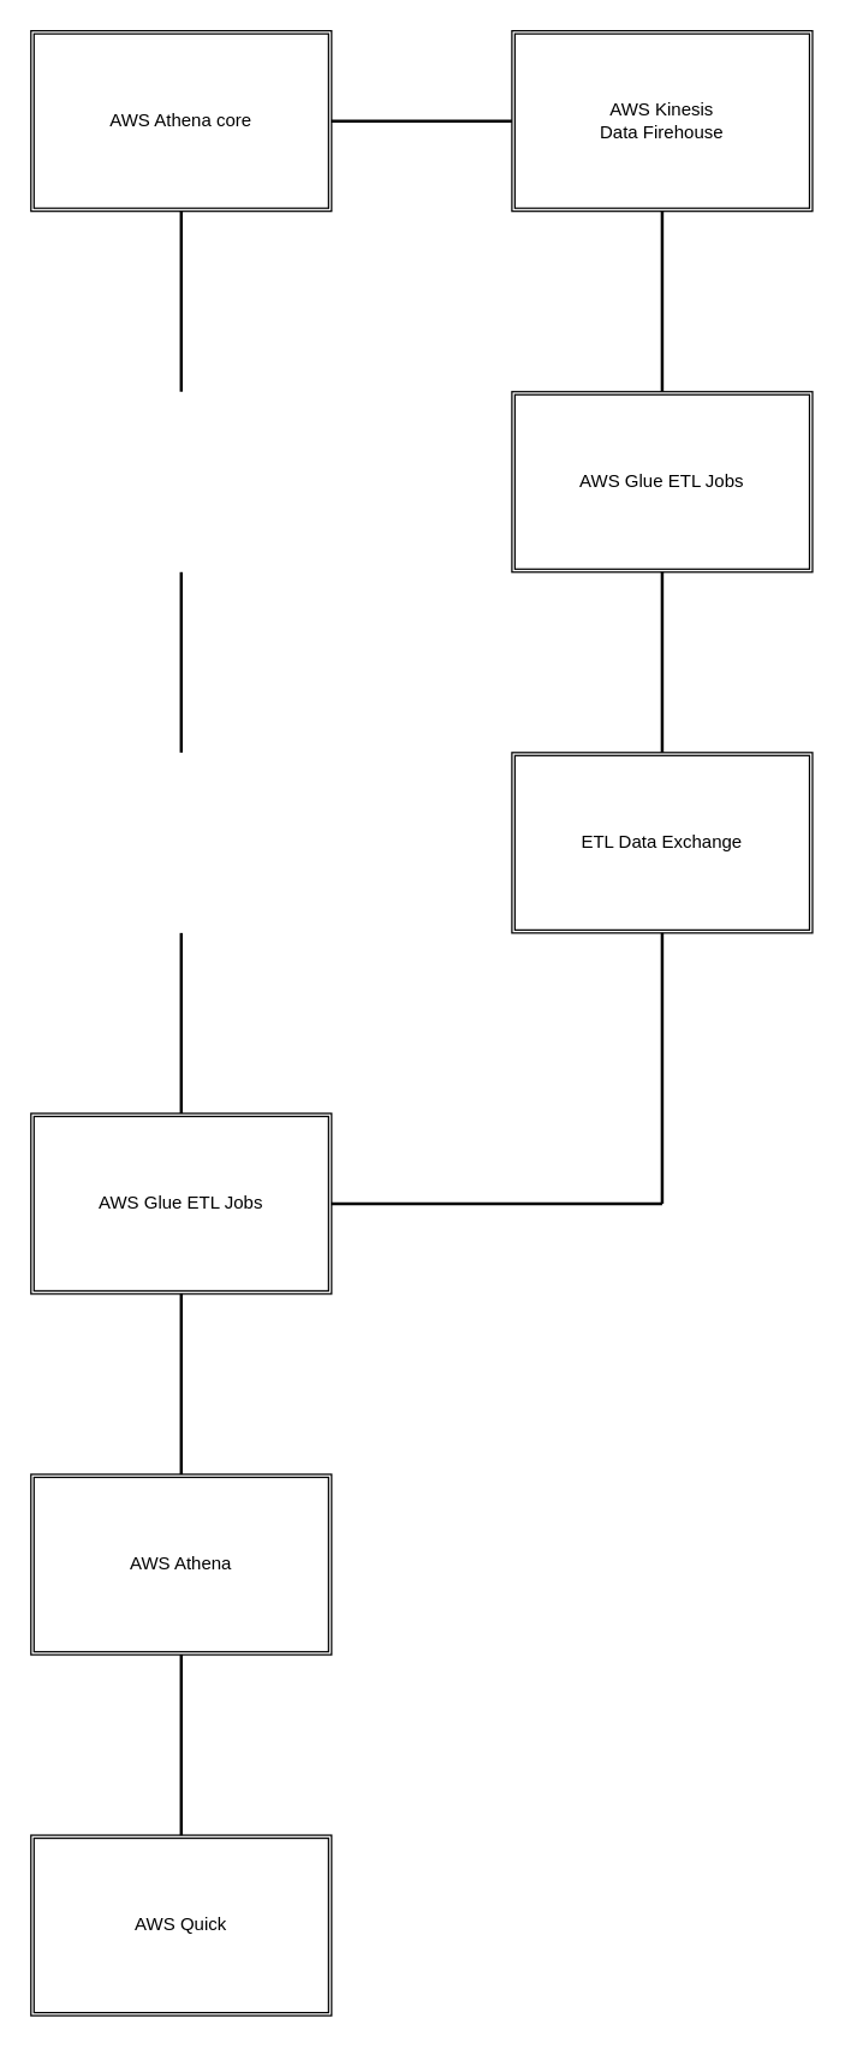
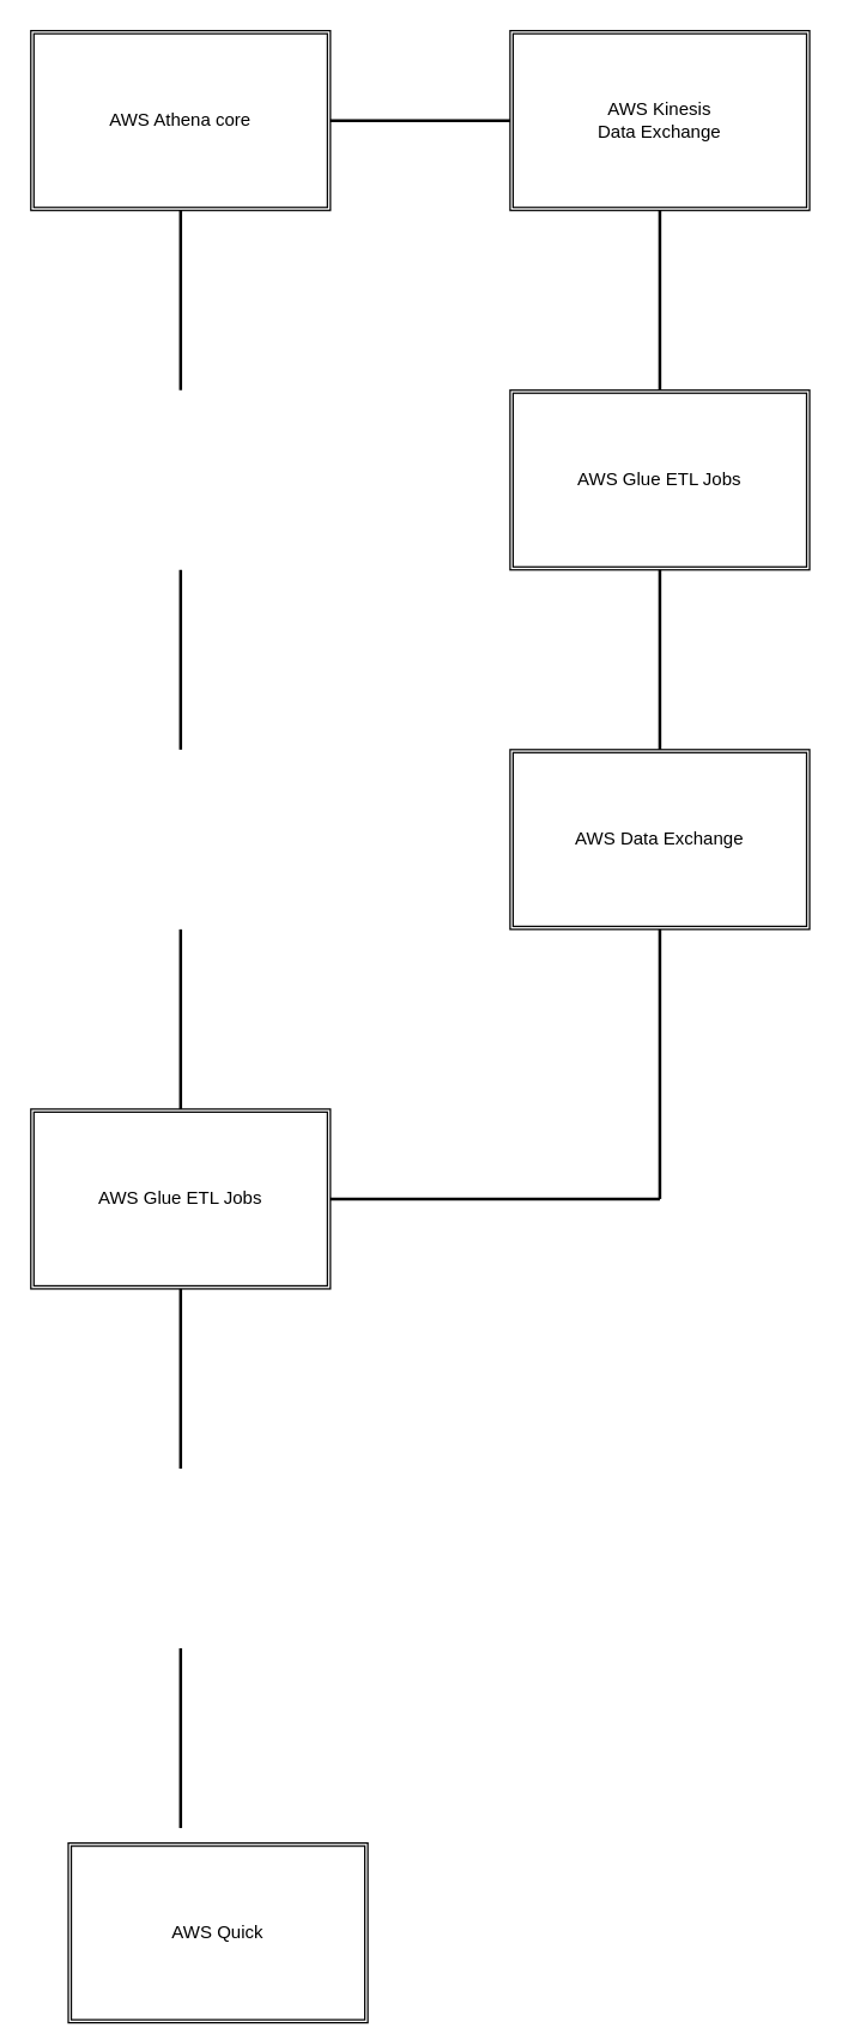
  <mxCell id="0" />
  <mxCell id="1" parent="0" />
  <mxCell id="2" value="AWS Athena core" style="shape=ext;double=1;rounded=0;whiteSpace=wrap;html=1;" vertex="1" parent="1"><mxGeometry x="20" y="20" width="200" height="120" as="geometry" /></mxCell>
  <mxCell id="3" value="AWS Glue ETL Jobs" style="shape=ext;double=1;rounded=0;whiteSpace=wrap;html=1;" vertex="1" parent="1"><mxGeometry x="20" y="740" width="200" height="120" as="geometry" /></mxCell>
- <mxCell id="4" value="AWS Athena" style="shape=ext;double=1;rounded=0;whiteSpace=wrap;html=1;" vertex="1" parent="1"><mxGeometry x="20" y="980" width="200" height="120" as="geometry" /></mxCell>
- <mxCell id="5" value="AWS Kinesis&lt;br&gt;Data Firehouse" style="shape=ext;double=1;rounded=0;whiteSpace=wrap;html=1;" vertex="1" parent="1"><mxGeometry x="340" y="20" width="200" height="120" as="geometry" /></mxCell>
- <mxCell id="6" value="AWS Quick" style="shape=ext;double=1;rounded=0;whiteSpace=wrap;html=1;" vertex="1" parent="1"><mxGeometry x="20" y="1220" width="200" height="120" as="geometry" /></mxCell>
+ <mxCell id="5" value="AWS Kinesis&lt;br&gt;Data Exchange" style="shape=ext;double=1;rounded=0;whiteSpace=wrap;html=1;" vertex="1" parent="1"><mxGeometry x="340" y="20" width="200" height="120" as="geometry" /></mxCell>
+ <mxCell id="6" value="AWS Quick" style="shape=ext;double=1;rounded=0;whiteSpace=wrap;html=1;" vertex="1" parent="1"><mxGeometry x="45" y="1230" width="200" height="120" as="geometry" /></mxCell>
  <mxCell id="7" value="AWS Glue ETL Jobs" style="shape=ext;double=1;rounded=0;whiteSpace=wrap;html=1;" vertex="1" parent="1"><mxGeometry x="340" y="260" width="200" height="120" as="geometry" /></mxCell>
- <mxCell id="8" value="ETL Data Exchange" style="shape=ext;double=1;rounded=0;whiteSpace=wrap;html=1;" vertex="1" parent="1"><mxGeometry x="340" y="500" width="200" height="120" as="geometry" /></mxCell>
+ <mxCell id="8" value="AWS Data Exchange" style="shape=ext;double=1;rounded=0;whiteSpace=wrap;html=1;" vertex="1" parent="1"><mxGeometry x="340" y="500" width="200" height="120" as="geometry" /></mxCell>
  <mxCell id="9" value="" style="line;strokeWidth=2;direction=south;html=1;" vertex="1" parent="1"><mxGeometry x="115" y="140" width="10" height="120" as="geometry" /></mxCell>
  <mxCell id="10" value="" style="line;strokeWidth=2;direction=south;html=1;" vertex="1" parent="1"><mxGeometry x="115" y="620" width="10" height="120" as="geometry" /></mxCell>
  <mxCell id="11" value="" style="line;strokeWidth=2;direction=south;html=1;" vertex="1" parent="1"><mxGeometry x="435" y="380" width="10" height="120" as="geometry" /></mxCell>
  <mxCell id="12" value="" style="line;strokeWidth=2;direction=south;html=1;" vertex="1" parent="1"><mxGeometry x="115" y="380" width="10" height="120" as="geometry" /></mxCell>
  <mxCell id="13" value="" style="line;strokeWidth=2;direction=south;html=1;" vertex="1" parent="1"><mxGeometry x="435" y="140" width="10" height="120" as="geometry" /></mxCell>
  <mxCell id="14" value="" style="line;strokeWidth=2;direction=south;html=1;" vertex="1" parent="1"><mxGeometry x="115" y="1100" width="10" height="120" as="geometry" /></mxCell>
  <mxCell id="15" value="" style="line;strokeWidth=2;direction=south;html=1;" vertex="1" parent="1"><mxGeometry x="37.5" y="860" width="165" height="120" as="geometry" /></mxCell>
  <mxCell id="16" value="" style="line;strokeWidth=2;html=1;" vertex="1" parent="1"><mxGeometry x="220" y="75" width="120" height="10" as="geometry" /></mxCell>
  <mxCell id="17" value="" style="line;strokeWidth=2;html=1;" vertex="1" parent="1"><mxGeometry x="220" y="795" width="220" height="10" as="geometry" /></mxCell>
  <mxCell id="18" value="" style="line;strokeWidth=2;direction=south;html=1;" vertex="1" parent="1"><mxGeometry x="435" y="620" width="10" height="180" as="geometry" /></mxCell>
